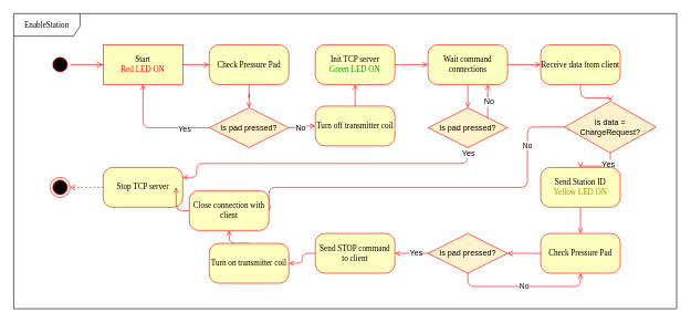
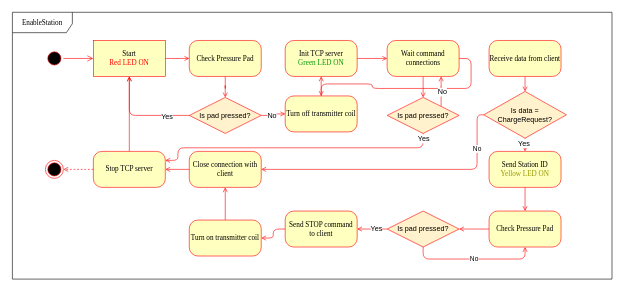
  <mxCell id="0" />
  <mxCell id="1" parent="0" />
  <mxCell id="2" value="EnableStation" style="shape=umlFrame;whiteSpace=wrap;html=1;rounded=1;shadow=0;comic=0;labelBackgroundColor=none;strokeColor=#000000;strokeWidth=1;fillColor=#ffffff;fontFamily=Verdana;fontSize=12;fontColor=#000000;align=center;width=100;height=34;" parent="1" vertex="1"><mxGeometry x="20" y="20" width="1000" height="445" as="geometry" /></mxCell>
  <mxCell id="3" value="" style="ellipse;html=1;shape=startState;fillColor=#000000;strokeColor=#ff0000;rounded=1;shadow=0;comic=0;labelBackgroundColor=none;fontFamily=Verdana;fontSize=12;fontColor=#000000;align=center;direction=south;" parent="1" vertex="1"><mxGeometry x="75" y="82" width="30" height="30" as="geometry" /></mxCell>
  <mxCell id="4" style="edgeStyle=orthogonalEdgeStyle;rounded=0;orthogonalLoop=1;jettySize=auto;html=1;exitX=1;exitY=0.5;exitDx=0;exitDy=0;strokeColor=#FF0000;endArrow=open;endFill=0;" edge="1" parent="1" source="5" target="6"><mxGeometry relative="1" as="geometry" /></mxCell>
  <mxCell id="5" value="Start&lt;br&gt;&lt;font color=&quot;#ff0000&quot;&gt;Red LED ON&lt;/font&gt;&lt;br&gt;" style="whiteSpace=wrap;html=1;arcSize=24;fillColor=#ffffc0;strokeColor=#ff0000;shadow=0;comic=0;labelBackgroundColor=none;fontFamily=Verdana;fontSize=12;fontColor=#000000;align=center;rounded=0;" parent="1" vertex="1"><mxGeometry x="155" y="67" width="120" height="60" as="geometry" /></mxCell>
  <mxCell id="6" value="Check Pressure Pad" style="rounded=1;whiteSpace=wrap;html=1;arcSize=24;fillColor=#ffffc0;strokeColor=#ff0000;shadow=0;comic=0;labelBackgroundColor=none;fontFamily=Verdana;fontSize=12;fontColor=#000000;align=center;" parent="1" vertex="1"><mxGeometry x="315" y="67" width="120" height="60" as="geometry" /></mxCell>
  <mxCell id="7" style="edgeStyle=orthogonalEdgeStyle;rounded=0;orthogonalLoop=1;jettySize=auto;html=1;exitX=0.5;exitY=1;exitDx=0;exitDy=0;endArrow=open;endFill=0;strokeColor=#FF0000;" edge="1" parent="1" source="6" target="13"><mxGeometry relative="1" as="geometry" /></mxCell>
  <mxCell id="8" style="edgeStyle=orthogonalEdgeStyle;html=1;labelBackgroundColor=none;endArrow=open;endSize=8;strokeColor=#ff0000;fontFamily=Verdana;fontSize=12;align=left;" parent="1" source="3" target="5" edge="1"><mxGeometry relative="1" as="geometry" /></mxCell>
  <mxCell id="9" style="edgeStyle=orthogonalEdgeStyle;rounded=1;orthogonalLoop=1;jettySize=auto;html=1;exitX=0;exitY=0.5;exitDx=0;exitDy=0;endArrow=open;endFill=0;strokeColor=#FF0000;entryX=0.5;entryY=1;entryDx=0;entryDy=0;" edge="1" parent="1" source="13" target="5"><mxGeometry relative="1" as="geometry" /></mxCell>
  <mxCell id="10" value="Yes" style="text;html=1;resizable=0;points=[];align=center;verticalAlign=middle;labelBackgroundColor=#ffffff;" vertex="1" connectable="0" parent="9"><mxGeometry x="-0.544" y="1" relative="1" as="geometry"><mxPoint as="offset" /></mxGeometry></mxCell>
  <mxCell id="11" style="edgeStyle=orthogonalEdgeStyle;rounded=1;orthogonalLoop=1;jettySize=auto;html=1;exitX=1;exitY=0.5;exitDx=0;exitDy=0;endArrow=open;endFill=0;strokeColor=#FF0000;entryX=0;entryY=0.5;entryDx=0;entryDy=0;" edge="1" parent="1" source="13" target="47"><mxGeometry relative="1" as="geometry" /></mxCell>
  <mxCell id="12" value="No" style="text;html=1;resizable=0;points=[];align=center;verticalAlign=middle;labelBackgroundColor=#ffffff;" vertex="1" connectable="0" parent="11"><mxGeometry x="-0.221" y="1" relative="1" as="geometry"><mxPoint as="offset" /></mxGeometry></mxCell>
  <mxCell id="13" value="Is pad pressed?" style="rhombus;whiteSpace=wrap;html=1;fillColor=#FFF2CC;strokeColor=#FF0000;" vertex="1" parent="1"><mxGeometry x="315" y="162" width="120" height="60" as="geometry" /></mxCell>
  <mxCell id="14" style="edgeStyle=orthogonalEdgeStyle;rounded=0;orthogonalLoop=1;jettySize=auto;html=1;exitX=1;exitY=0.5;exitDx=0;exitDy=0;endArrow=open;endFill=0;strokeColor=#FF0000;" edge="1" parent="1" source="15" target="18"><mxGeometry relative="1" as="geometry" /></mxCell>
  <mxCell id="15" value="Init TCP server&lt;br&gt;&lt;font color=&quot;#009900&quot;&gt;Green LED ON&lt;/font&gt;&lt;br&gt;" style="rounded=1;whiteSpace=wrap;html=1;arcSize=24;fillColor=#ffffc0;strokeColor=#ff0000;shadow=0;comic=0;labelBackgroundColor=none;fontFamily=Verdana;fontSize=12;fontColor=#000000;align=center;" vertex="1" parent="1"><mxGeometry x="475" y="67" width="120" height="60" as="geometry" /></mxCell>
- <mxCell id="16" style="edgeStyle=orthogonalEdgeStyle;rounded=1;orthogonalLoop=1;jettySize=auto;html=1;exitX=1;exitY=0.5;exitDx=0;exitDy=0;endArrow=open;endFill=0;strokeColor=#FF0000;" edge="1" parent="1" source="18" target="27"><mxGeometry relative="1" as="geometry" /></mxCell>
+ <mxCell id="16" style="edgeStyle=orthogonalEdgeStyle;rounded=1;orthogonalLoop=1;jettySize=auto;html=1;exitX=1;exitY=0.5;exitDx=0;exitDy=0;endArrow=open;endFill=0;strokeColor=#FF0000;" edge="1" parent="1" source="18" target="47"><mxGeometry relative="1" as="geometry" /></mxCell>
  <mxCell id="17" style="edgeStyle=orthogonalEdgeStyle;rounded=1;orthogonalLoop=1;jettySize=auto;html=1;exitX=0.5;exitY=1;exitDx=0;exitDy=0;entryX=0.5;entryY=0;entryDx=0;entryDy=0;endArrow=open;endFill=0;strokeColor=#FF0000;" edge="1" parent="1" source="18" target="35"><mxGeometry relative="1" as="geometry" /></mxCell>
  <mxCell id="18" value="Wait command connections" style="rounded=1;whiteSpace=wrap;html=1;arcSize=24;fillColor=#ffffc0;strokeColor=#ff0000;shadow=0;comic=0;labelBackgroundColor=none;fontFamily=Verdana;fontSize=12;fontColor=#000000;align=center;" vertex="1" parent="1"><mxGeometry x="645" y="67" width="120" height="60" as="geometry" /></mxCell>
  <mxCell id="19" value="No" style="edgeStyle=orthogonalEdgeStyle;rounded=1;orthogonalLoop=1;jettySize=auto;html=1;exitX=0;exitY=0.5;exitDx=0;exitDy=0;entryX=1;entryY=0.5;entryDx=0;entryDy=0;endArrow=open;endFill=0;strokeColor=#FF0000;" edge="1" parent="1" source="22" target="37"><mxGeometry x="-0.706" relative="1" as="geometry"><mxPoint x="215" y="222" as="targetPoint" /><Array as="points"><mxPoint x="795" y="191" /><mxPoint x="795" y="282" /></Array><mxPoint as="offset" /></mxGeometry></mxCell>
  <mxCell id="20" style="edgeStyle=orthogonalEdgeStyle;rounded=0;orthogonalLoop=1;jettySize=auto;html=1;exitX=0.5;exitY=1;exitDx=0;exitDy=0;entryX=0.5;entryY=0;entryDx=0;entryDy=0;endArrow=open;endFill=0;strokeColor=#FF0000;" edge="1" parent="1" source="22" target="24"><mxGeometry relative="1" as="geometry" /></mxCell>
  <mxCell id="21" value="Yes" style="text;html=1;resizable=0;points=[];align=center;verticalAlign=middle;labelBackgroundColor=#ffffff;" vertex="1" connectable="0" parent="20"><mxGeometry x="-0.276" y="-3" relative="1" as="geometry"><mxPoint as="offset" /></mxGeometry></mxCell>
- <mxCell id="22" value="Is data = ChargeRequest?" style="rhombus;whiteSpace=wrap;html=1;fillColor=#FFF2CC;strokeColor=#FF0000;" vertex="1" parent="1"><mxGeometry x="851" y="152" width="138" height="78" as="geometry" /></mxCell>
+ <mxCell id="22" value="Is data = ChargeRequest?" style="rhombus;whiteSpace=wrap;html=1;fillColor=#FFF2CC;strokeColor=#FF0000;" vertex="1" parent="1"><mxGeometry x="806" y="152" width="138" height="78" as="geometry" /></mxCell>
  <mxCell id="23" style="edgeStyle=orthogonalEdgeStyle;rounded=1;orthogonalLoop=1;jettySize=auto;html=1;exitX=0.5;exitY=1;exitDx=0;exitDy=0;entryX=0.5;entryY=0;entryDx=0;entryDy=0;endArrow=open;endFill=0;strokeColor=#FF0000;" edge="1" parent="1" source="24" target="39"><mxGeometry relative="1" as="geometry" /></mxCell>
  <mxCell id="24" value="Send Station ID&lt;br&gt;&lt;font color=&quot;#999900&quot;&gt;Yellow LED ON&lt;/font&gt;&lt;br&gt;" style="rounded=1;whiteSpace=wrap;html=1;arcSize=24;fillColor=#ffffc0;strokeColor=#ff0000;shadow=0;comic=0;labelBackgroundColor=none;fontFamily=Verdana;fontSize=12;fontColor=#000000;align=center;" vertex="1" parent="1"><mxGeometry x="815" y="252" width="120" height="60" as="geometry" /></mxCell>
  <mxCell id="25" value="" style="ellipse;html=1;shape=endState;fillColor=#000000;strokeColor=#ff0000;rounded=1;shadow=0;comic=0;labelBackgroundColor=none;fontFamily=Verdana;fontSize=12;fontColor=#000000;align=center;" vertex="1" parent="1"><mxGeometry x="75" y="267" width="30" height="30" as="geometry" /></mxCell>
  <mxCell id="26" style="edgeStyle=orthogonalEdgeStyle;rounded=1;orthogonalLoop=1;jettySize=auto;html=1;exitX=0.5;exitY=1;exitDx=0;exitDy=0;entryX=0.5;entryY=0;entryDx=0;entryDy=0;endArrow=open;endFill=0;strokeColor=#FF0000;" edge="1" parent="1" source="27" target="22"><mxGeometry relative="1" as="geometry" /></mxCell>
  <mxCell id="27" value="Receive data from client" style="rounded=1;whiteSpace=wrap;html=1;arcSize=24;fillColor=#ffffc0;strokeColor=#ff0000;shadow=0;comic=0;labelBackgroundColor=none;fontFamily=Verdana;fontSize=12;fontColor=#000000;align=center;" vertex="1" parent="1"><mxGeometry x="815" y="67" width="120" height="60" as="geometry" /></mxCell>
+ <mxCell id="28" style="edgeStyle=orthogonalEdgeStyle;rounded=1;orthogonalLoop=1;jettySize=auto;html=1;exitX=0.5;exitY=0;exitDx=0;exitDy=0;endArrow=open;endFill=0;strokeColor=#FF0000;" edge="1" parent="1" source="30" target="5"><mxGeometry relative="1" as="geometry" /></mxCell>
  <mxCell id="29" style="edgeStyle=orthogonalEdgeStyle;rounded=1;orthogonalLoop=1;jettySize=auto;html=1;exitX=0;exitY=0.5;exitDx=0;exitDy=0;entryX=1;entryY=0.5;entryDx=0;entryDy=0;endArrow=open;endFill=0;strokeColor=#FF0000;dashed=1;" edge="1" parent="1" source="30" target="25"><mxGeometry relative="1" as="geometry" /></mxCell>
  <mxCell id="30" value="Stop TCP server" style="rounded=1;whiteSpace=wrap;html=1;arcSize=24;fillColor=#ffffc0;strokeColor=#ff0000;shadow=0;comic=0;labelBackgroundColor=none;fontFamily=Verdana;fontSize=12;fontColor=#000000;align=center;" vertex="1" parent="1"><mxGeometry x="155" y="252" width="120" height="60" as="geometry" /></mxCell>
  <mxCell id="31" style="edgeStyle=orthogonalEdgeStyle;rounded=1;orthogonalLoop=1;jettySize=auto;html=1;exitX=1;exitY=0;exitDx=0;exitDy=0;entryX=0.75;entryY=1;entryDx=0;entryDy=0;endArrow=open;endFill=0;strokeColor=#FF0000;" edge="1" parent="1" source="35" target="18"><mxGeometry relative="1" as="geometry" /></mxCell>
  <mxCell id="32" value="No&lt;br&gt;" style="text;html=1;resizable=0;points=[];align=center;verticalAlign=middle;labelBackgroundColor=#ffffff;" vertex="1" connectable="0" parent="31"><mxGeometry x="0.333" y="5" relative="1" as="geometry"><mxPoint x="6" y="5" as="offset" /></mxGeometry></mxCell>
  <mxCell id="33" style="edgeStyle=orthogonalEdgeStyle;rounded=1;orthogonalLoop=1;jettySize=auto;html=1;exitX=0.5;exitY=1;exitDx=0;exitDy=0;entryX=1;entryY=0.25;entryDx=0;entryDy=0;endArrow=open;endFill=0;strokeColor=#FF0000;" edge="1" parent="1" source="35" target="30"><mxGeometry relative="1" as="geometry"><Array as="points"><mxPoint x="705" y="246" /><mxPoint x="296" y="246" /><mxPoint x="296" y="267" /></Array></mxGeometry></mxCell>
  <mxCell id="34" value="Yes" style="text;html=1;resizable=0;points=[];align=center;verticalAlign=middle;labelBackgroundColor=#ffffff;" vertex="1" connectable="0" parent="33"><mxGeometry x="-0.289" y="-2" relative="1" as="geometry"><mxPoint x="145" y="-14" as="offset" /></mxGeometry></mxCell>
  <mxCell id="35" value="Is pad pressed?" style="rhombus;whiteSpace=wrap;html=1;fillColor=#FFF2CC;strokeColor=#FF0000;" vertex="1" parent="1"><mxGeometry x="645" y="162" width="120" height="60" as="geometry" /></mxCell>
  <mxCell id="36" style="edgeStyle=orthogonalEdgeStyle;rounded=1;orthogonalLoop=1;jettySize=auto;html=1;exitX=0;exitY=0.5;exitDx=0;exitDy=0;endArrow=open;endFill=0;strokeColor=#FF0000;" edge="1" parent="1" source="37" target="30"><mxGeometry relative="1" as="geometry" /></mxCell>
- <mxCell id="37" value="Close connection with client" style="rounded=1;whiteSpace=wrap;html=1;arcSize=24;fillColor=#ffffc0;strokeColor=#ff0000;shadow=0;comic=0;labelBackgroundColor=none;fontFamily=Verdana;fontSize=12;fontColor=#000000;align=center;" vertex="1" parent="1"><mxGeometry x="285" y="287" width="120" height="60" as="geometry" /></mxCell>
+ <mxCell id="37" value="Close connection with client" style="rounded=1;whiteSpace=wrap;html=1;arcSize=24;fillColor=#ffffc0;strokeColor=#ff0000;shadow=0;comic=0;labelBackgroundColor=none;fontFamily=Verdana;fontSize=12;fontColor=#000000;align=center;" vertex="1" parent="1"><mxGeometry x="315" y="252" width="120" height="60" as="geometry" /></mxCell>
  <mxCell id="38" style="edgeStyle=orthogonalEdgeStyle;rounded=1;orthogonalLoop=1;jettySize=auto;html=1;exitX=0;exitY=0.5;exitDx=0;exitDy=0;endArrow=open;endFill=0;strokeColor=#FF0000;" edge="1" parent="1" source="39" target="43"><mxGeometry relative="1" as="geometry"><Array as="points"><mxPoint x="780" y="382" /><mxPoint x="780" y="382" /></Array></mxGeometry></mxCell>
  <mxCell id="39" value="Check Pressure Pad" style="rounded=1;whiteSpace=wrap;html=1;arcSize=24;fillColor=#ffffc0;strokeColor=#ff0000;shadow=0;comic=0;labelBackgroundColor=none;fontFamily=Verdana;fontSize=12;fontColor=#000000;align=center;" vertex="1" parent="1"><mxGeometry x="815" y="351.5" width="120" height="60" as="geometry" /></mxCell>
  <mxCell id="40" style="edgeStyle=orthogonalEdgeStyle;rounded=1;orthogonalLoop=1;jettySize=auto;html=1;exitX=0;exitY=0.5;exitDx=0;exitDy=0;entryX=1;entryY=0.5;entryDx=0;entryDy=0;endArrow=open;endFill=0;strokeColor=#FF0000;" edge="1" parent="1" source="43" target="45"><mxGeometry relative="1" as="geometry" /></mxCell>
  <mxCell id="41" value="Yes" style="text;html=1;resizable=0;points=[];align=center;verticalAlign=middle;labelBackgroundColor=#ffffff;" vertex="1" connectable="0" parent="40"><mxGeometry x="-0.252" y="-1" relative="1" as="geometry"><mxPoint as="offset" /></mxGeometry></mxCell>
  <mxCell id="42" value="No" style="edgeStyle=orthogonalEdgeStyle;rounded=1;orthogonalLoop=1;jettySize=auto;html=1;exitX=0.5;exitY=1;exitDx=0;exitDy=0;entryX=0.5;entryY=1;entryDx=0;entryDy=0;endArrow=open;endFill=0;strokeColor=#FF0000;" edge="1" parent="1" source="43" target="39"><mxGeometry relative="1" as="geometry" /></mxCell>
  <mxCell id="43" value="Is pad pressed?" style="rhombus;whiteSpace=wrap;html=1;fillColor=#FFF2CC;strokeColor=#FF0000;" vertex="1" parent="1"><mxGeometry x="645" y="351.5" width="120" height="60" as="geometry" /></mxCell>
  <mxCell id="44" style="edgeStyle=orthogonalEdgeStyle;rounded=1;orthogonalLoop=1;jettySize=auto;html=1;exitX=0;exitY=0.5;exitDx=0;exitDy=0;entryX=1;entryY=0.5;entryDx=0;entryDy=0;endArrow=open;endFill=0;strokeColor=#FF0000;" edge="1" parent="1" source="45" target="49"><mxGeometry relative="1" as="geometry" /></mxCell>
  <mxCell id="45" value="Send STOP command to client" style="rounded=1;whiteSpace=wrap;html=1;arcSize=24;fillColor=#ffffc0;strokeColor=#ff0000;shadow=0;comic=0;labelBackgroundColor=none;fontFamily=Verdana;fontSize=12;fontColor=#000000;align=center;" vertex="1" parent="1"><mxGeometry x="475" y="351.5" width="120" height="60" as="geometry" /></mxCell>
  <mxCell id="46" style="edgeStyle=orthogonalEdgeStyle;rounded=1;orthogonalLoop=1;jettySize=auto;html=1;exitX=0.5;exitY=0;exitDx=0;exitDy=0;entryX=0.5;entryY=1;entryDx=0;entryDy=0;endArrow=open;endFill=0;strokeColor=#FF0000;" edge="1" parent="1" source="47" target="15"><mxGeometry relative="1" as="geometry" /></mxCell>
  <mxCell id="47" value="Turn off transmitter coil&lt;br&gt;" style="rounded=1;whiteSpace=wrap;html=1;arcSize=24;fillColor=#ffffc0;strokeColor=#ff0000;shadow=0;comic=0;labelBackgroundColor=none;fontFamily=Verdana;fontSize=12;fontColor=#000000;align=center;" vertex="1" parent="1"><mxGeometry x="475" y="159.5" width="120" height="60" as="geometry" /></mxCell>
  <mxCell id="48" style="edgeStyle=orthogonalEdgeStyle;rounded=1;orthogonalLoop=1;jettySize=auto;html=1;exitX=0.5;exitY=0;exitDx=0;exitDy=0;entryX=0.5;entryY=1;entryDx=0;entryDy=0;endArrow=open;endFill=0;strokeColor=#FF0000;" edge="1" parent="1" source="49" target="37"><mxGeometry relative="1" as="geometry" /></mxCell>
  <mxCell id="49" value="Turn on transmitter coil" style="rounded=1;whiteSpace=wrap;html=1;arcSize=24;fillColor=#ffffc0;strokeColor=#ff0000;shadow=0;comic=0;labelBackgroundColor=none;fontFamily=Verdana;fontSize=12;fontColor=#000000;align=center;" vertex="1" parent="1"><mxGeometry x="315" y="366.5" width="120" height="60" as="geometry" /></mxCell>
